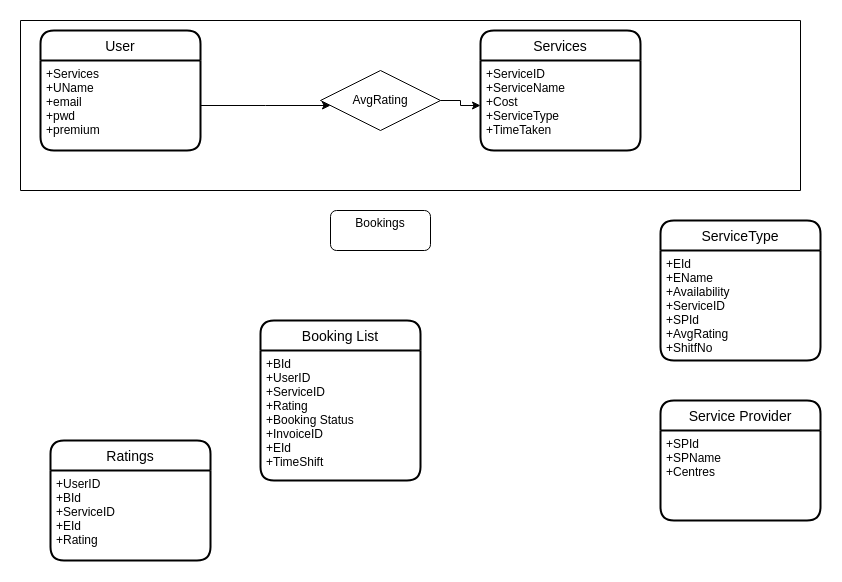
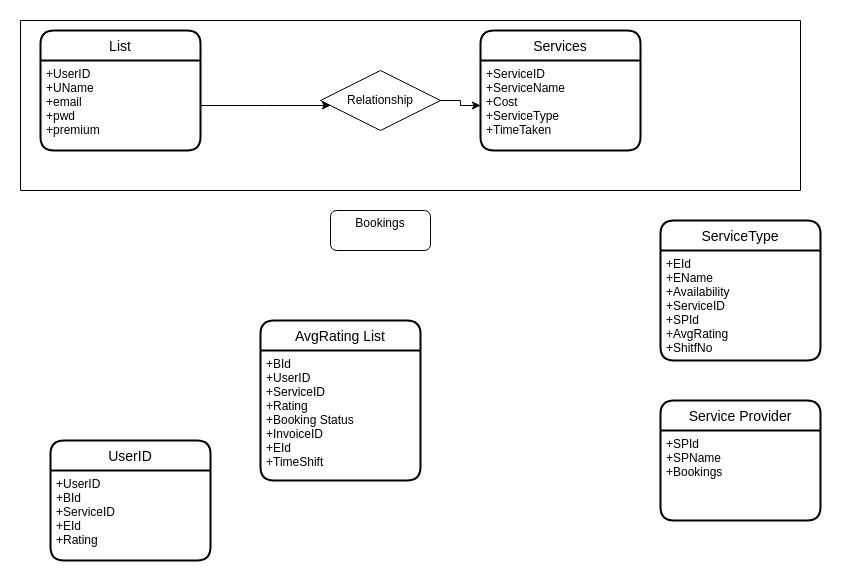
  <mxCell id="0" />
  <mxCell id="1" parent="0" />
- <mxCell id="2" value="User" style="swimlane;childLayout=stackLayout;horizontal=1;startSize=30;horizontalStack=0;rounded=1;fontSize=14;fontStyle=0;strokeWidth=2;resizeParent=0;resizeLast=1;shadow=0;dashed=0;align=center;" vertex="1" parent="1"><mxGeometry x="40" y="30" width="160" height="120" as="geometry" /></mxCell>
- <mxCell id="3" value="+Services&#10;+UName&#10;+email&#10;+pwd&#10;+premium&#10;" style="align=left;strokeColor=none;fillColor=none;spacingLeft=4;fontSize=12;verticalAlign=top;resizable=0;rotatable=0;part=1;" vertex="1" parent="2"><mxGeometry y="30" width="160" height="90" as="geometry" /></mxCell>
+ <mxCell id="2" value="List" style="swimlane;childLayout=stackLayout;horizontal=1;startSize=30;horizontalStack=0;rounded=1;fontSize=14;fontStyle=0;strokeWidth=2;resizeParent=0;resizeLast=1;shadow=0;dashed=0;align=center;" vertex="1" parent="1"><mxGeometry x="40" y="30" width="160" height="120" as="geometry" /></mxCell>
+ <mxCell id="3" value="+UserID&#10;+UName&#10;+email&#10;+pwd&#10;+premium&#10;" style="align=left;strokeColor=none;fillColor=none;spacingLeft=4;fontSize=12;verticalAlign=top;resizable=0;rotatable=0;part=1;" vertex="1" parent="2"><mxGeometry y="30" width="160" height="90" as="geometry" /></mxCell>
  <mxCell id="4" value="Services" style="swimlane;childLayout=stackLayout;horizontal=1;startSize=30;horizontalStack=0;rounded=1;fontSize=14;fontStyle=0;strokeWidth=2;resizeParent=0;resizeLast=1;shadow=0;dashed=0;align=center;" vertex="1" parent="1"><mxGeometry x="480" y="30" width="160" height="120" as="geometry" /></mxCell>
  <mxCell id="5" value="+ServiceID&#10;+ServiceName&#10;+Cost&#10;+ServiceType&#10;+TimeTaken&#10;" style="align=left;strokeColor=none;fillColor=none;spacingLeft=4;fontSize=12;verticalAlign=top;resizable=0;rotatable=0;part=1;" vertex="1" parent="4"><mxGeometry y="30" width="160" height="90" as="geometry" /></mxCell>
  <mxCell id="6" value="&lt;div&gt;Bookings&lt;/div&gt;&lt;div&gt;&lt;br&gt;&lt;/div&gt;" style="whiteSpace=wrap;html=1;align=center;rounded=1;" vertex="1" parent="1"><mxGeometry x="330" y="210" width="100" height="40" as="geometry" /></mxCell>
  <mxCell id="7" style="edgeStyle=orthogonalEdgeStyle;rounded=0;orthogonalLoop=1;jettySize=auto;html=1;exitX=1;exitY=0.5;exitDx=0;exitDy=0;" edge="1" parent="1" source="3"><mxGeometry relative="1" as="geometry"><mxPoint x="330" y="105" as="targetPoint" /></mxGeometry></mxCell>
  <mxCell id="8" style="edgeStyle=orthogonalEdgeStyle;rounded=0;orthogonalLoop=1;jettySize=auto;html=1;entryX=0;entryY=0.5;entryDx=0;entryDy=0;" edge="1" parent="1" source="9" target="5"><mxGeometry relative="1" as="geometry" /></mxCell>
- <mxCell id="9" value="AvgRating" style="shape=rhombus;perimeter=rhombusPerimeter;whiteSpace=wrap;html=1;align=center;" vertex="1" parent="1"><mxGeometry x="320" y="70" width="120" height="60" as="geometry" /></mxCell>
+ <mxCell id="9" value="Relationship" style="shape=rhombus;perimeter=rhombusPerimeter;whiteSpace=wrap;html=1;align=center;" vertex="1" parent="1"><mxGeometry x="320" y="70" width="120" height="60" as="geometry" /></mxCell>
  <mxCell id="10" value="" style="endArrow=none;html=1;" edge="1" parent="1"><mxGeometry width="50" height="50" relative="1" as="geometry"><mxPoint x="20" y="20" as="sourcePoint" /><mxPoint x="800" y="20" as="targetPoint" /></mxGeometry></mxCell>
  <mxCell id="11" value="" style="endArrow=none;html=1;" edge="1" parent="1"><mxGeometry width="50" height="50" relative="1" as="geometry"><mxPoint x="800" y="190" as="sourcePoint" /><mxPoint x="800" y="20" as="targetPoint" /></mxGeometry></mxCell>
  <mxCell id="12" value="" style="endArrow=none;html=1;" edge="1" parent="1"><mxGeometry width="50" height="50" relative="1" as="geometry"><mxPoint x="20" y="190" as="sourcePoint" /><mxPoint x="20" y="20" as="targetPoint" /></mxGeometry></mxCell>
  <mxCell id="13" value="" style="endArrow=none;html=1;" edge="1" parent="1"><mxGeometry width="50" height="50" relative="1" as="geometry"><mxPoint x="20" y="190" as="sourcePoint" /><mxPoint x="800" y="190" as="targetPoint" /></mxGeometry></mxCell>
  <mxCell id="14" value="ServiceType" style="swimlane;childLayout=stackLayout;horizontal=1;startSize=30;horizontalStack=0;rounded=1;fontSize=14;fontStyle=0;strokeWidth=2;resizeParent=0;resizeLast=1;shadow=0;dashed=0;align=center;" vertex="1" parent="1"><mxGeometry x="660" y="220" width="160" height="140" as="geometry" /></mxCell>
  <mxCell id="15" value="+EId&#10;+EName&#10;+Availability&#10;+ServiceID&#10;+SPId&#10;+AvgRating&#10;+ShitfNo&#10;&#10;&#10;&#10;&#10;&#10;" style="align=left;strokeColor=none;fillColor=none;spacingLeft=4;fontSize=12;verticalAlign=top;resizable=0;rotatable=0;part=1;" vertex="1" parent="14"><mxGeometry y="30" width="160" height="110" as="geometry" /></mxCell>
- <mxCell id="16" value="Ratings" style="swimlane;childLayout=stackLayout;horizontal=1;startSize=30;horizontalStack=0;rounded=1;fontSize=14;fontStyle=0;strokeWidth=2;resizeParent=0;resizeLast=1;shadow=0;dashed=0;align=center;" vertex="1" parent="1"><mxGeometry x="50" y="440" width="160" height="120" as="geometry" /></mxCell>
+ <mxCell id="16" value="UserID" style="swimlane;childLayout=stackLayout;horizontal=1;startSize=30;horizontalStack=0;rounded=1;fontSize=14;fontStyle=0;strokeWidth=2;resizeParent=0;resizeLast=1;shadow=0;dashed=0;align=center;" vertex="1" parent="1"><mxGeometry x="50" y="440" width="160" height="120" as="geometry" /></mxCell>
  <mxCell id="17" value="+UserID&#10;+BId&#10;+ServiceID&#10;+EId&#10;+Rating&#10;" style="align=left;strokeColor=none;fillColor=none;spacingLeft=4;fontSize=12;verticalAlign=top;resizable=0;rotatable=0;part=1;" vertex="1" parent="16"><mxGeometry y="30" width="160" height="90" as="geometry" /></mxCell>
  <mxCell id="18" value="Service Provider" style="swimlane;childLayout=stackLayout;horizontal=1;startSize=30;horizontalStack=0;rounded=1;fontSize=14;fontStyle=0;strokeWidth=2;resizeParent=0;resizeLast=1;shadow=0;dashed=0;align=center;" vertex="1" parent="1"><mxGeometry x="660" y="400" width="160" height="120" as="geometry" /></mxCell>
- <mxCell id="19" value="+SPId&#10;+SPName&#10;+Centres" style="align=left;strokeColor=none;fillColor=none;spacingLeft=4;fontSize=12;verticalAlign=top;resizable=0;rotatable=0;part=1;" vertex="1" parent="18"><mxGeometry y="30" width="160" height="90" as="geometry" /></mxCell>
- <mxCell id="20" value="Booking List" style="swimlane;childLayout=stackLayout;horizontal=1;startSize=30;horizontalStack=0;rounded=1;fontSize=14;fontStyle=0;strokeWidth=2;resizeParent=0;resizeLast=1;shadow=0;dashed=0;align=center;" vertex="1" parent="1"><mxGeometry x="260" y="320" width="160" height="160" as="geometry" /></mxCell>
+ <mxCell id="19" value="+SPId&#10;+SPName&#10;+Bookings" style="align=left;strokeColor=none;fillColor=none;spacingLeft=4;fontSize=12;verticalAlign=top;resizable=0;rotatable=0;part=1;" vertex="1" parent="18"><mxGeometry y="30" width="160" height="90" as="geometry" /></mxCell>
+ <mxCell id="20" value="AvgRating List" style="swimlane;childLayout=stackLayout;horizontal=1;startSize=30;horizontalStack=0;rounded=1;fontSize=14;fontStyle=0;strokeWidth=2;resizeParent=0;resizeLast=1;shadow=0;dashed=0;align=center;" vertex="1" parent="1"><mxGeometry x="260" y="320" width="160" height="160" as="geometry" /></mxCell>
  <mxCell id="21" value="+BId&#10;+UserID&#10;+ServiceID&#10;+Rating&#10;+Booking Status&#10;+InvoiceID&#10;+EId&#10;+TimeShift&#10;&#10;&#10;&#10;&#10;" style="align=left;strokeColor=none;fillColor=none;spacingLeft=4;fontSize=12;verticalAlign=top;resizable=0;rotatable=0;part=1;" vertex="1" parent="20"><mxGeometry y="30" width="160" height="130" as="geometry" /></mxCell>
